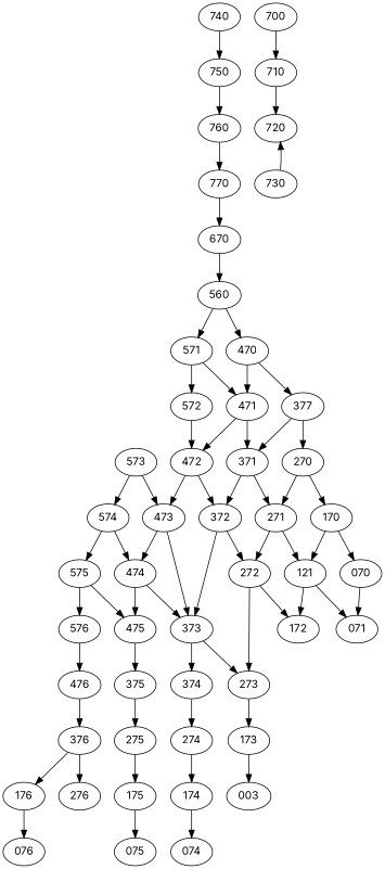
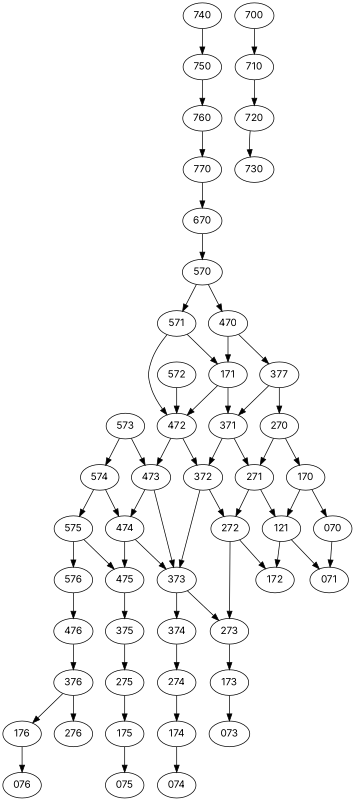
  digraph {
    fontname=Inter
    node [fontname=Inter]
    edge [fontname=Inter penwidth=1]
    n1 [label=070]
    n2 [label=071]
-   n3 [label=003]
+   n3 [label=073]
    n4 [label=074]
    n5 [label=075]
    n6 [label=076]
    n7 [label=170]
    n8 [label=121]
    n9 [label=172]
    n10 [label=173]
    n11 [label=174]
    n12 [label=175]
    n13 [label=176]
    n14 [label=270]
    n15 [label=271]
    n16 [label=272]
    n17 [label=273]
    n18 [label=274]
    n19 [label=275]
    n20 [label=276]
    n21 [label=377]
    n22 [label=371]
    n23 [label=372]
    n24 [label=373]
    n25 [label=374]
    n26 [label=375]
    n27 [label=376]
    n28 [label=470]
-   n29 [label=471]
+   n29 [label=171]
    n30 [label=472]
    n31 [label=473]
    n32 [label=474]
    n33 [label=475]
    n34 [label=476]
-   n35 [label=560]
+   n35 [label=570]
    n36 [label=571]
    n37 [label=572]
    n38 [label=573]
    n39 [label=574]
    n40 [label=575]
    n41 [label=576]
    n42 [label=670]
    n43 [label=700]
    n44 [label=710]
    n45 [label=720]
    n46 [label=730]
    n47 [label=740]
    n48 [label=750]
    n49 [label=760]
    n50 [label=770]
    n1 -> n2
    n7 -> n1
    n7 -> n8
    n8 -> n2
    n8 -> n9
    n10 -> n3
    n11 -> n4
    n12 -> n5
    n13 -> n6
    n14 -> n7
    n14 -> n15
    n15 -> n8
    n15 -> n16
    n16 -> n9
    n16 -> n17
    n17 -> n10
    n18 -> n11
    n19 -> n12
    n21 -> n14
    n21 -> n22
    n22 -> n15
    n22 -> n23
    n23 -> n16
    n23 -> n24
    n24 -> n17
    n24 -> n25
    n25 -> n18
    n26 -> n19
    n27 -> n13
    n27 -> n20
    n28 -> n21
    n28 -> n29
    n29 -> n22
    n29 -> n30
    n30 -> n23
    n30 -> n31
    n31 -> n24
    n31 -> n32
    n32 -> n24
    n32 -> n33
    n33 -> n26
    n34 -> n27
    n35 -> n28
    n35 -> n36
    n36 -> n29
-   n36 -> n37
+   n36 -> n30
    n37 -> n30
    n38 -> n31
    n38 -> n39
    n39 -> n32
    n39 -> n40
    n40 -> n33
    n40 -> n41
    n41 -> n34
    n42 -> n35
    n43 -> n44
    n44 -> n45
-   n46 -> n45
+   n45 -> n46
    n47 -> n48
    n48 -> n49
    n49 -> n50
    n50 -> n42
  }
